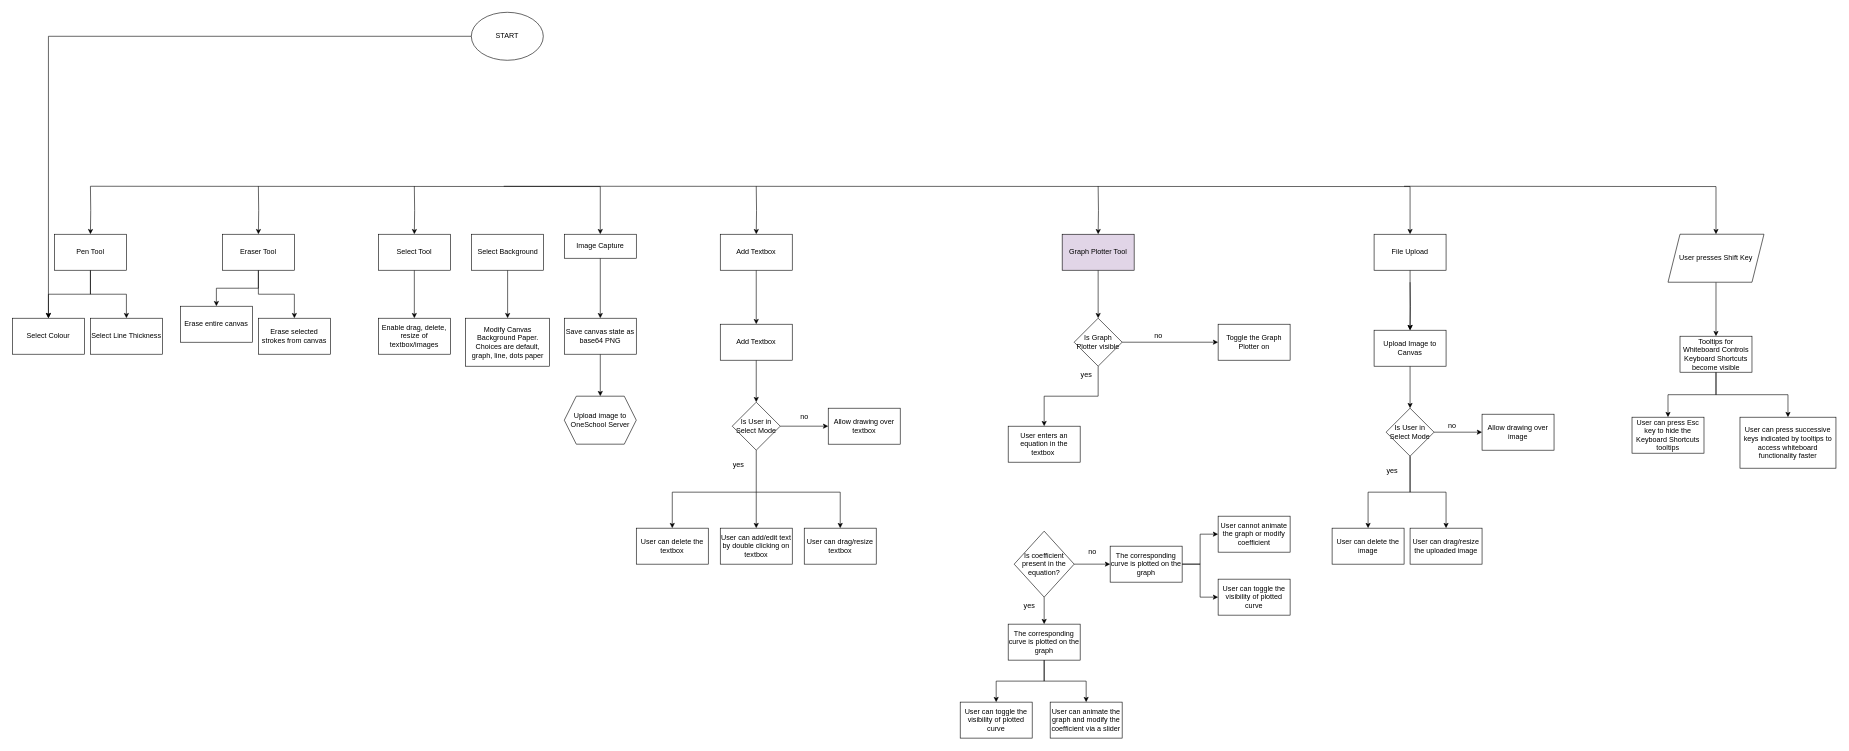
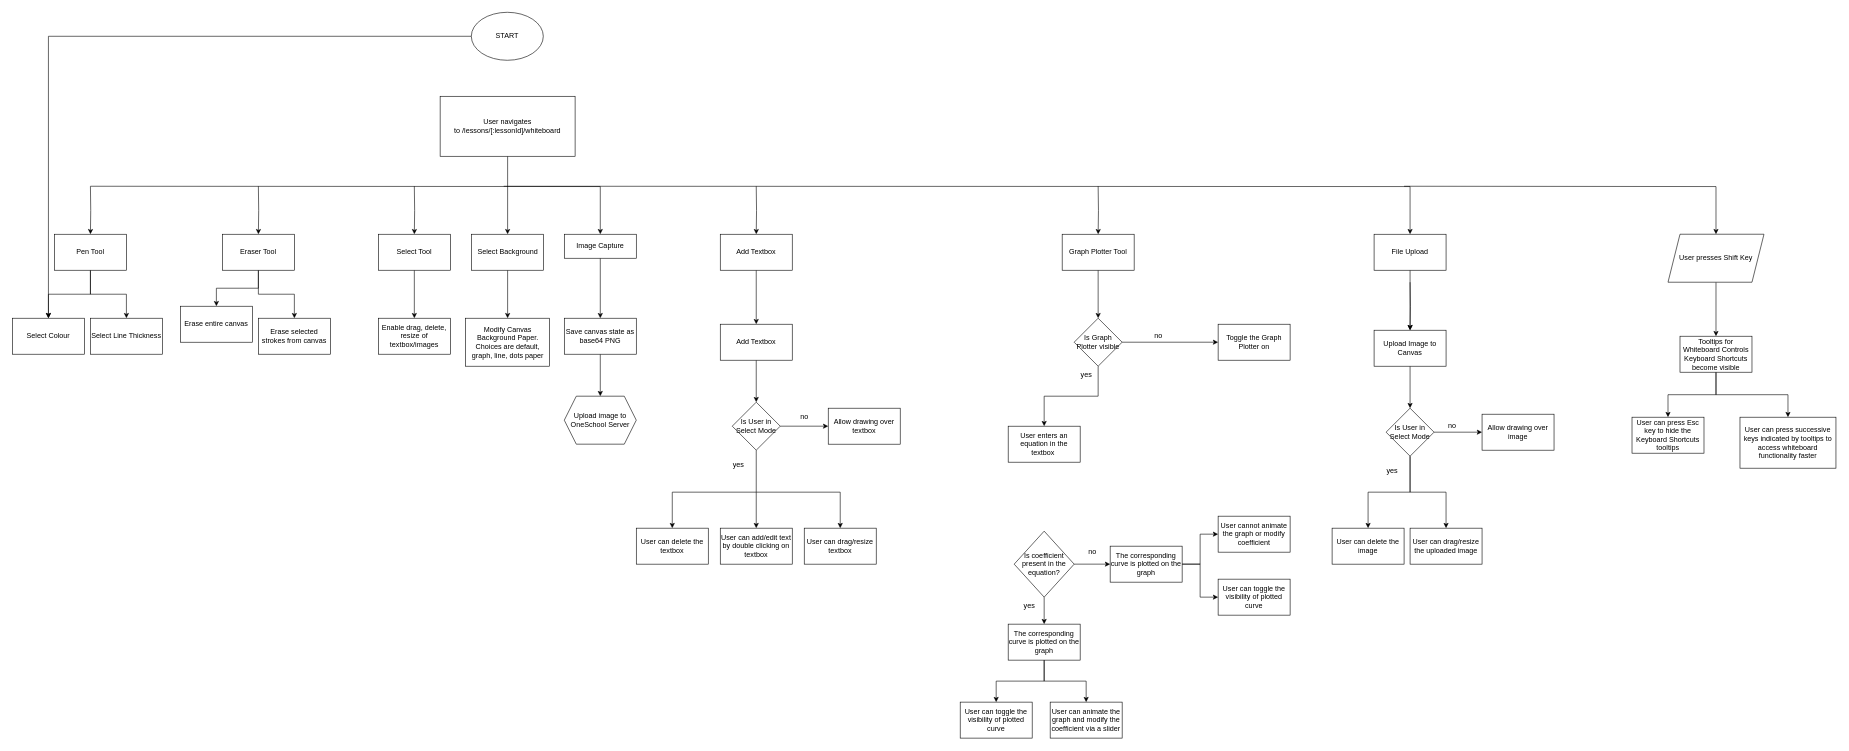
  <mxCell id="0" />
  <mxCell id="1" parent="0" />
  <mxCell id="2" value="" style="edgeStyle=orthogonalEdgeStyle;rounded=0;orthogonalLoop=1;jettySize=auto;html=1;" edge="1" parent="1" source="3" target="31"><mxGeometry relative="1" as="geometry" /></mxCell>
  <mxCell id="3" value="START" style="ellipse;whiteSpace=wrap;html=1;" vertex="1" parent="1"><mxGeometry x="785" y="20" width="120" height="80" as="geometry" /></mxCell>
+ <mxCell id="4" value="" style="edgeStyle=orthogonalEdgeStyle;rounded=0;orthogonalLoop=1;jettySize=auto;html=1;entryX=0.5;entryY=0;entryDx=0;entryDy=0;" edge="1" parent="1" source="5" target="18"><mxGeometry relative="1" as="geometry"><mxPoint x="845.5" y="340" as="targetPoint" /></mxGeometry></mxCell>
+ <mxCell id="5" value="User navigates to&amp;nbsp;/lessons/[:lessonId]/whiteboard" style="whiteSpace=wrap;html=1;" vertex="1" parent="1"><mxGeometry x="733" y="160" width="225" height="100" as="geometry" /></mxCell>
  <mxCell id="6" value="" style="edgeStyle=orthogonalEdgeStyle;rounded=0;orthogonalLoop=1;jettySize=auto;html=1;" edge="1" parent="1" source="9" target="31"><mxGeometry relative="1" as="geometry" /></mxCell>
  <mxCell id="7" value="" style="edgeStyle=orthogonalEdgeStyle;rounded=0;orthogonalLoop=1;jettySize=auto;html=1;" edge="1" parent="1" source="9" target="32"><mxGeometry relative="1" as="geometry" /></mxCell>
  <mxCell id="8" value="" style="edgeStyle=orthogonalEdgeStyle;rounded=0;orthogonalLoop=1;jettySize=auto;html=1;" edge="1" parent="1" target="9"><mxGeometry relative="1" as="geometry"><mxPoint x="150" y="310" as="sourcePoint" /></mxGeometry></mxCell>
  <mxCell id="9" value="Pen Tool" style="rounded=0;whiteSpace=wrap;html=1;" vertex="1" parent="1"><mxGeometry x="90" y="390" width="120" height="60" as="geometry" /></mxCell>
  <mxCell id="10" value="" style="edgeStyle=orthogonalEdgeStyle;rounded=0;orthogonalLoop=1;jettySize=auto;html=1;" edge="1" parent="1" source="12" target="35"><mxGeometry relative="1" as="geometry" /></mxCell>
  <mxCell id="11" value="" style="edgeStyle=orthogonalEdgeStyle;rounded=0;orthogonalLoop=1;jettySize=auto;html=1;" edge="1" parent="1" target="12"><mxGeometry relative="1" as="geometry"><mxPoint x="690" y="310" as="sourcePoint" /></mxGeometry></mxCell>
  <mxCell id="12" value="Select Tool" style="rounded=0;whiteSpace=wrap;html=1;" vertex="1" parent="1"><mxGeometry x="630" y="390" width="120" height="60" as="geometry" /></mxCell>
  <mxCell id="13" value="" style="edgeStyle=orthogonalEdgeStyle;rounded=0;orthogonalLoop=1;jettySize=auto;html=1;" edge="1" parent="1" source="16" target="33"><mxGeometry relative="1" as="geometry" /></mxCell>
  <mxCell id="14" value="" style="edgeStyle=orthogonalEdgeStyle;rounded=0;orthogonalLoop=1;jettySize=auto;html=1;" edge="1" parent="1" source="16" target="34"><mxGeometry relative="1" as="geometry" /></mxCell>
  <mxCell id="15" value="" style="edgeStyle=orthogonalEdgeStyle;rounded=0;orthogonalLoop=1;jettySize=auto;html=1;" edge="1" parent="1" target="16"><mxGeometry relative="1" as="geometry"><mxPoint x="430" y="310" as="sourcePoint" /></mxGeometry></mxCell>
  <mxCell id="16" value="Eraser Tool" style="rounded=0;whiteSpace=wrap;html=1;" vertex="1" parent="1"><mxGeometry x="370" y="390" width="120" height="60" as="geometry" /></mxCell>
  <mxCell id="17" value="" style="edgeStyle=orthogonalEdgeStyle;rounded=0;orthogonalLoop=1;jettySize=auto;html=1;" edge="1" parent="1" source="18" target="36"><mxGeometry relative="1" as="geometry" /></mxCell>
  <mxCell id="18" value="Select Background" style="rounded=0;whiteSpace=wrap;html=1;" vertex="1" parent="1"><mxGeometry x="785.5" y="390" width="120" height="60" as="geometry" /></mxCell>
  <mxCell id="19" value="" style="edgeStyle=orthogonalEdgeStyle;rounded=0;orthogonalLoop=1;jettySize=auto;html=1;" edge="1" parent="1" source="21" target="38"><mxGeometry relative="1" as="geometry" /></mxCell>
  <mxCell id="20" value="" style="edgeStyle=orthogonalEdgeStyle;rounded=0;orthogonalLoop=1;jettySize=auto;html=1;" edge="1" parent="1" target="21"><mxGeometry relative="1" as="geometry"><mxPoint x="150" y="310" as="sourcePoint" /></mxGeometry></mxCell>
  <mxCell id="21" value="Image Capture" style="rounded=0;whiteSpace=wrap;html=1;" vertex="1" parent="1"><mxGeometry x="940" y="390" width="120" height="40" as="geometry" /></mxCell>
  <mxCell id="22" value="" style="edgeStyle=orthogonalEdgeStyle;rounded=0;orthogonalLoop=1;jettySize=auto;html=1;" edge="1" parent="1" source="24" target="40"><mxGeometry relative="1" as="geometry" /></mxCell>
  <mxCell id="23" value="" style="edgeStyle=orthogonalEdgeStyle;rounded=0;orthogonalLoop=1;jettySize=auto;html=1;" edge="1" parent="1" target="24"><mxGeometry relative="1" as="geometry"><mxPoint x="1260" y="310" as="sourcePoint" /></mxGeometry></mxCell>
  <mxCell id="24" value="Add Textbox" style="rounded=0;whiteSpace=wrap;html=1;" vertex="1" parent="1"><mxGeometry x="1200" y="390" width="120" height="60" as="geometry" /></mxCell>
  <mxCell id="25" value="" style="edgeStyle=orthogonalEdgeStyle;rounded=0;orthogonalLoop=1;jettySize=auto;html=1;" edge="1" parent="1" source="27" target="67"><mxGeometry relative="1" as="geometry" /></mxCell>
  <mxCell id="26" value="" style="edgeStyle=orthogonalEdgeStyle;rounded=0;orthogonalLoop=1;jettySize=auto;html=1;" edge="1" parent="1" target="27"><mxGeometry relative="1" as="geometry"><mxPoint x="1830" y="310" as="sourcePoint" /></mxGeometry></mxCell>
- <mxCell id="27" value="Graph Plotter Tool" style="rounded=0;whiteSpace=wrap;html=1;fillColor=#e1d5e7;" vertex="1" parent="1"><mxGeometry x="1770" y="390" width="120" height="60" as="geometry" /></mxCell>
+ <mxCell id="27" value="Graph Plotter Tool" style="rounded=0;whiteSpace=wrap;html=1;" vertex="1" parent="1"><mxGeometry x="1770" y="390" width="120" height="60" as="geometry" /></mxCell>
  <mxCell id="28" value="" style="edgeStyle=orthogonalEdgeStyle;rounded=0;orthogonalLoop=1;jettySize=auto;html=1;" edge="1" parent="1" source="30" target="55"><mxGeometry relative="1" as="geometry" /></mxCell>
  <mxCell id="29" value="" style="edgeStyle=orthogonalEdgeStyle;rounded=0;orthogonalLoop=1;jettySize=auto;html=1;" edge="1" parent="1" target="30"><mxGeometry relative="1" as="geometry"><mxPoint x="839" y="310" as="sourcePoint" /></mxGeometry></mxCell>
  <mxCell id="30" value="File Upload" style="rounded=0;whiteSpace=wrap;html=1;" vertex="1" parent="1"><mxGeometry x="2290" y="390" width="120" height="60" as="geometry" /></mxCell>
  <mxCell id="31" value="Select Colour" style="rounded=0;whiteSpace=wrap;html=1;" vertex="1" parent="1"><mxGeometry x="20" y="530" width="120" height="60" as="geometry" /></mxCell>
  <mxCell id="32" value="Select Line Thickness" style="rounded=0;whiteSpace=wrap;html=1;" vertex="1" parent="1"><mxGeometry x="150" y="530" width="120" height="60" as="geometry" /></mxCell>
  <mxCell id="33" value="Erase entire canvas" style="rounded=0;whiteSpace=wrap;html=1;" vertex="1" parent="1"><mxGeometry x="300" y="510" width="120" height="60" as="geometry" /></mxCell>
  <mxCell id="34" value="Erase selected strokes from canvas" style="rounded=0;whiteSpace=wrap;html=1;" vertex="1" parent="1"><mxGeometry x="430" y="530" width="120" height="60" as="geometry" /></mxCell>
  <mxCell id="35" value="Enable drag, delete, resize of textbox/images" style="rounded=0;whiteSpace=wrap;html=1;" vertex="1" parent="1"><mxGeometry x="630" y="530" width="120" height="60" as="geometry" /></mxCell>
  <mxCell id="36" value="Modify Canvas Background Paper. Choices are default, graph, line, dots paper" style="rounded=0;whiteSpace=wrap;html=1;" vertex="1" parent="1"><mxGeometry x="775.5" y="530" width="140" height="80" as="geometry" /></mxCell>
  <mxCell id="37" value="" style="edgeStyle=orthogonalEdgeStyle;rounded=0;orthogonalLoop=1;jettySize=auto;html=1;" edge="1" parent="1" source="38" target="41"><mxGeometry relative="1" as="geometry" /></mxCell>
  <mxCell id="38" value="Save canvas state as base64 PNG" style="rounded=0;whiteSpace=wrap;html=1;" vertex="1" parent="1"><mxGeometry x="940" y="530" width="120" height="60" as="geometry" /></mxCell>
  <mxCell id="39" value="" style="edgeStyle=orthogonalEdgeStyle;rounded=0;orthogonalLoop=1;jettySize=auto;html=1;" edge="1" parent="1" source="40" target="44"><mxGeometry relative="1" as="geometry" /></mxCell>
  <mxCell id="40" value="Add Textbox" style="rounded=0;whiteSpace=wrap;html=1;" vertex="1" parent="1"><mxGeometry x="1200" y="540" width="120" height="60" as="geometry" /></mxCell>
  <mxCell id="41" value="Upload image to OneSchool Server" style="shape=hexagon;perimeter=hexagonPerimeter2;whiteSpace=wrap;html=1;fixedSize=1;rounded=0;" vertex="1" parent="1"><mxGeometry x="940" y="660" width="120" height="80" as="geometry" /></mxCell>
  <mxCell id="42" value="" style="edgeStyle=orthogonalEdgeStyle;rounded=0;orthogonalLoop=1;jettySize=auto;html=1;" edge="1" parent="1" source="44" target="45"><mxGeometry relative="1" as="geometry" /></mxCell>
  <mxCell id="43" value="" style="edgeStyle=orthogonalEdgeStyle;rounded=0;orthogonalLoop=1;jettySize=auto;html=1;" edge="1" parent="1" source="44" target="46"><mxGeometry relative="1" as="geometry" /></mxCell>
  <mxCell id="44" value="Is User in Select Mode" style="rhombus;whiteSpace=wrap;html=1;rounded=0;" vertex="1" parent="1"><mxGeometry x="1220" y="670" width="80" height="80" as="geometry" /></mxCell>
  <mxCell id="45" value="User can add/edit text by double clicking on textbox" style="whiteSpace=wrap;html=1;rounded=0;" vertex="1" parent="1"><mxGeometry x="1200" y="880" width="120" height="60" as="geometry" /></mxCell>
  <mxCell id="46" value="Allow drawing over textbox" style="whiteSpace=wrap;html=1;rounded=0;" vertex="1" parent="1"><mxGeometry x="1380" y="680" width="120" height="60" as="geometry" /></mxCell>
  <mxCell id="47" value="no&lt;br&gt;" style="text;html=1;align=center;verticalAlign=middle;resizable=0;points=[];autosize=1;strokeColor=none;fillColor=none;" vertex="1" parent="1"><mxGeometry x="1320" y="680" width="40" height="30" as="geometry" /></mxCell>
  <mxCell id="48" value="yes" style="text;html=1;align=center;verticalAlign=middle;resizable=0;points=[];autosize=1;strokeColor=none;fillColor=none;" vertex="1" parent="1"><mxGeometry x="1210" y="760" width="40" height="30" as="geometry" /></mxCell>
  <mxCell id="49" value="User can drag/resize textbox" style="whiteSpace=wrap;html=1;rounded=0;" vertex="1" parent="1"><mxGeometry x="1340" y="880" width="120" height="60" as="geometry" /></mxCell>
  <mxCell id="50" value="User can delete the textbox" style="whiteSpace=wrap;html=1;rounded=0;" vertex="1" parent="1"><mxGeometry x="1060" y="880" width="120" height="60" as="geometry" /></mxCell>
  <mxCell id="51" value="" style="endArrow=classic;html=1;rounded=0;entryX=0.5;entryY=0;entryDx=0;entryDy=0;" edge="1" parent="1" target="49"><mxGeometry width="50" height="50" relative="1" as="geometry"><mxPoint x="1260" y="820" as="sourcePoint" /><mxPoint x="1310" y="770" as="targetPoint" /><Array as="points"><mxPoint x="1400" y="820" /></Array></mxGeometry></mxCell>
  <mxCell id="52" value="" style="endArrow=classic;html=1;rounded=0;entryX=0.5;entryY=0;entryDx=0;entryDy=0;" edge="1" parent="1" target="50"><mxGeometry width="50" height="50" relative="1" as="geometry"><mxPoint x="1260" y="820" as="sourcePoint" /><mxPoint x="1220" y="800" as="targetPoint" /><Array as="points"><mxPoint x="1120" y="820" /></Array></mxGeometry></mxCell>
  <mxCell id="53" value="" style="edgeStyle=orthogonalEdgeStyle;rounded=0;orthogonalLoop=1;jettySize=auto;html=1;" edge="1" parent="1" target="55"><mxGeometry relative="1" as="geometry"><mxPoint x="2350" y="470" as="sourcePoint" /></mxGeometry></mxCell>
  <mxCell id="54" value="" style="edgeStyle=orthogonalEdgeStyle;rounded=0;orthogonalLoop=1;jettySize=auto;html=1;" edge="1" parent="1" source="55" target="59"><mxGeometry relative="1" as="geometry" /></mxCell>
  <mxCell id="55" value="Upload Image to Canvas" style="rounded=0;whiteSpace=wrap;html=1;" vertex="1" parent="1"><mxGeometry x="2290" y="550" width="120" height="60" as="geometry" /></mxCell>
  <mxCell id="56" value="" style="edgeStyle=orthogonalEdgeStyle;rounded=0;orthogonalLoop=1;jettySize=auto;html=1;" edge="1" parent="1" source="59" target="60"><mxGeometry relative="1" as="geometry" /></mxCell>
  <mxCell id="57" value="" style="edgeStyle=orthogonalEdgeStyle;rounded=0;orthogonalLoop=1;jettySize=auto;html=1;" edge="1" parent="1" source="59" target="63"><mxGeometry relative="1" as="geometry" /></mxCell>
  <mxCell id="58" value="" style="edgeStyle=orthogonalEdgeStyle;rounded=0;orthogonalLoop=1;jettySize=auto;html=1;" edge="1" parent="1" source="59" target="62"><mxGeometry relative="1" as="geometry" /></mxCell>
  <mxCell id="59" value="Is User in Select Mode" style="rhombus;whiteSpace=wrap;html=1;rounded=0;" vertex="1" parent="1"><mxGeometry x="2310" y="680" width="80" height="80" as="geometry" /></mxCell>
  <mxCell id="60" value="Allow drawing over image" style="whiteSpace=wrap;html=1;rounded=0;" vertex="1" parent="1"><mxGeometry x="2470" y="690" width="120" height="60" as="geometry" /></mxCell>
  <mxCell id="61" value="yes" style="text;html=1;align=center;verticalAlign=middle;resizable=0;points=[];autosize=1;strokeColor=none;fillColor=none;" vertex="1" parent="1"><mxGeometry x="2300" y="770" width="40" height="30" as="geometry" /></mxCell>
  <mxCell id="62" value="User can drag/resize the uploaded image" style="whiteSpace=wrap;html=1;rounded=0;" vertex="1" parent="1"><mxGeometry x="2350" y="880" width="120" height="60" as="geometry" /></mxCell>
  <mxCell id="63" value="User can delete the image" style="whiteSpace=wrap;html=1;rounded=0;" vertex="1" parent="1"><mxGeometry x="2220" y="880" width="120" height="60" as="geometry" /></mxCell>
  <mxCell id="64" value="no" style="text;html=1;align=center;verticalAlign=middle;resizable=0;points=[];autosize=1;strokeColor=none;fillColor=none;" vertex="1" parent="1"><mxGeometry x="2400" y="695" width="40" height="30" as="geometry" /></mxCell>
  <mxCell id="65" value="" style="edgeStyle=orthogonalEdgeStyle;rounded=0;orthogonalLoop=1;jettySize=auto;html=1;" edge="1" parent="1" source="67" target="68"><mxGeometry relative="1" as="geometry" /></mxCell>
  <mxCell id="66" value="" style="edgeStyle=orthogonalEdgeStyle;rounded=0;orthogonalLoop=1;jettySize=auto;html=1;" edge="1" parent="1" source="67" target="93"><mxGeometry relative="1" as="geometry" /></mxCell>
  <mxCell id="67" value="Is Graph Plotter visible" style="rhombus;whiteSpace=wrap;html=1;rounded=0;" vertex="1" parent="1"><mxGeometry x="1790" y="530" width="80" height="80" as="geometry" /></mxCell>
  <mxCell id="68" value="User enters an equation in the textbox&amp;nbsp;" style="whiteSpace=wrap;html=1;rounded=0;" vertex="1" parent="1"><mxGeometry x="1680" y="710" width="120" height="60" as="geometry" /></mxCell>
  <mxCell id="69" value="" style="edgeStyle=orthogonalEdgeStyle;rounded=0;orthogonalLoop=1;jettySize=auto;html=1;" edge="1" parent="1" source="70" target="77"><mxGeometry relative="1" as="geometry" /></mxCell>
  <mxCell id="70" value="The corresponding curve is plotted on the graph" style="whiteSpace=wrap;html=1;rounded=0;" vertex="1" parent="1"><mxGeometry x="1850" y="910" width="120" height="60" as="geometry" /></mxCell>
  <mxCell id="71" value="yes" style="text;html=1;align=center;verticalAlign=middle;resizable=0;points=[];autosize=1;strokeColor=none;fillColor=none;" vertex="1" parent="1"><mxGeometry x="1790" y="610" width="40" height="30" as="geometry" /></mxCell>
  <mxCell id="72" value="" style="edgeStyle=orthogonalEdgeStyle;rounded=0;orthogonalLoop=1;jettySize=auto;html=1;" edge="1" parent="1" source="70" target="73"><mxGeometry relative="1" as="geometry" /></mxCell>
  <mxCell id="73" value="User can toggle the visibility of plotted curve" style="whiteSpace=wrap;html=1;rounded=0;" vertex="1" parent="1"><mxGeometry x="2030" y="965" width="120" height="60" as="geometry" /></mxCell>
  <mxCell id="74" value="" style="edgeStyle=orthogonalEdgeStyle;rounded=0;orthogonalLoop=1;jettySize=auto;html=1;" edge="1" parent="1" source="76" target="79"><mxGeometry relative="1" as="geometry" /></mxCell>
  <mxCell id="75" value="" style="edgeStyle=orthogonalEdgeStyle;rounded=0;orthogonalLoop=1;jettySize=auto;html=1;" edge="1" parent="1" source="76" target="70"><mxGeometry relative="1" as="geometry" /></mxCell>
  <mxCell id="76" value="Is coefficient present in the equation?" style="rhombus;whiteSpace=wrap;html=1;rounded=0;" vertex="1" parent="1"><mxGeometry x="1690" y="885" width="100" height="110" as="geometry" /></mxCell>
  <mxCell id="77" value="User cannot animate the graph or modify coefficient" style="whiteSpace=wrap;html=1;rounded=0;" vertex="1" parent="1"><mxGeometry x="2030" y="860" width="120" height="60" as="geometry" /></mxCell>
  <mxCell id="78" value="" style="edgeStyle=orthogonalEdgeStyle;rounded=0;orthogonalLoop=1;jettySize=auto;html=1;" edge="1" parent="1" source="79" target="80"><mxGeometry relative="1" as="geometry" /></mxCell>
  <mxCell id="79" value="The corresponding curve is plotted on the graph" style="whiteSpace=wrap;html=1;rounded=0;" vertex="1" parent="1"><mxGeometry x="1680" y="1040" width="120" height="60" as="geometry" /></mxCell>
  <mxCell id="80" value="User can toggle the visibility of plotted curve" style="whiteSpace=wrap;html=1;rounded=0;" vertex="1" parent="1"><mxGeometry x="1600" y="1170" width="120" height="60" as="geometry" /></mxCell>
  <mxCell id="81" value="" style="edgeStyle=orthogonalEdgeStyle;rounded=0;orthogonalLoop=1;jettySize=auto;html=1;" edge="1" parent="1" source="79" target="82"><mxGeometry relative="1" as="geometry" /></mxCell>
  <mxCell id="82" value="User can animate the graph and modify the coefficient via a slider" style="whiteSpace=wrap;html=1;rounded=0;" vertex="1" parent="1"><mxGeometry x="1750" y="1170" width="120" height="60" as="geometry" /></mxCell>
  <mxCell id="83" value="yes" style="text;html=1;align=center;verticalAlign=middle;resizable=0;points=[];autosize=1;strokeColor=none;fillColor=none;" vertex="1" parent="1"><mxGeometry x="1695" y="995" width="40" height="30" as="geometry" /></mxCell>
  <mxCell id="84" value="no" style="text;html=1;align=center;verticalAlign=middle;resizable=0;points=[];autosize=1;strokeColor=none;fillColor=none;" vertex="1" parent="1"><mxGeometry x="1800" y="905" width="40" height="30" as="geometry" /></mxCell>
  <mxCell id="85" value="" style="edgeStyle=orthogonalEdgeStyle;rounded=0;orthogonalLoop=1;jettySize=auto;html=1;" edge="1" parent="1" source="87" target="90"><mxGeometry relative="1" as="geometry" /></mxCell>
  <mxCell id="86" value="" style="edgeStyle=orthogonalEdgeStyle;rounded=0;orthogonalLoop=1;jettySize=auto;html=1;" edge="1" parent="1" target="87"><mxGeometry relative="1" as="geometry"><mxPoint x="2340" y="310" as="sourcePoint" /></mxGeometry></mxCell>
  <mxCell id="87" value="User presses Shift Key" style="shape=parallelogram;perimeter=parallelogramPerimeter;whiteSpace=wrap;html=1;fixedSize=1;" vertex="1" parent="1"><mxGeometry x="2780" y="390" width="160" height="80" as="geometry" /></mxCell>
  <mxCell id="88" value="" style="edgeStyle=orthogonalEdgeStyle;rounded=0;orthogonalLoop=1;jettySize=auto;html=1;" edge="1" parent="1" source="90" target="91"><mxGeometry relative="1" as="geometry" /></mxCell>
  <mxCell id="89" value="" style="edgeStyle=orthogonalEdgeStyle;rounded=0;orthogonalLoop=1;jettySize=auto;html=1;" edge="1" parent="1" source="90" target="92"><mxGeometry relative="1" as="geometry" /></mxCell>
  <mxCell id="90" value="Tooltips for Whiteboard Controls Keyboard Shortcuts become visible" style="whiteSpace=wrap;html=1;" vertex="1" parent="1"><mxGeometry x="2800" y="560" width="120" height="60" as="geometry" /></mxCell>
  <mxCell id="91" value="User can press Esc key to hide the Keyboard Shortcuts tooltips" style="whiteSpace=wrap;html=1;" vertex="1" parent="1"><mxGeometry x="2720" y="695" width="120" height="60" as="geometry" /></mxCell>
  <mxCell id="92" value="User can press successive keys indicated by tooltips to access whiteboard functionality faster" style="whiteSpace=wrap;html=1;" vertex="1" parent="1"><mxGeometry x="2900" y="695" width="160" height="85" as="geometry" /></mxCell>
  <mxCell id="93" value="Toggle the Graph Plotter on" style="whiteSpace=wrap;html=1;rounded=0;" vertex="1" parent="1"><mxGeometry x="2030" y="540" width="120" height="60" as="geometry" /></mxCell>
  <mxCell id="94" value="no" style="text;html=1;align=center;verticalAlign=middle;resizable=0;points=[];autosize=1;strokeColor=none;fillColor=none;" vertex="1" parent="1"><mxGeometry x="1910" y="545" width="40" height="30" as="geometry" /></mxCell>
